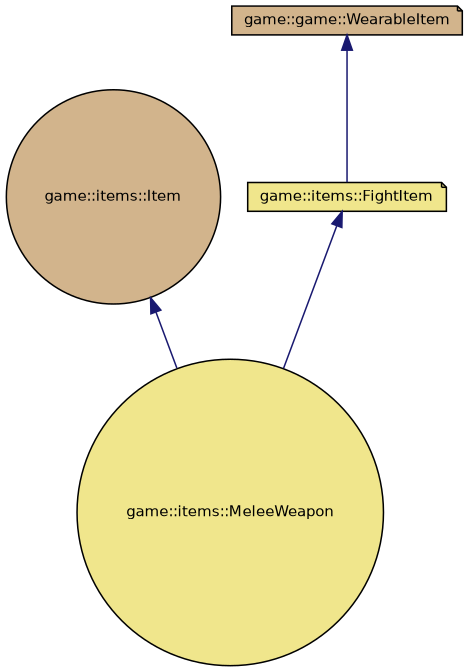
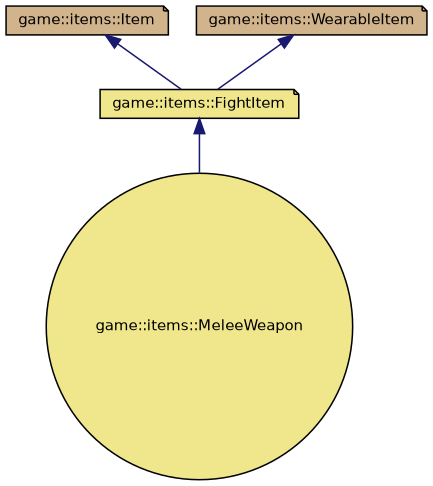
  digraph {
    node [color=black fillcolor=tan fontname=Helvetica fontsize=10 shape=circle style=filled]
    edge [color=midnightblue dir=back fontname=Helvetica fontsize=10 labelfontname=Helvetica labelfontsize=10 style=solid]
-   n1 [fontcolor=black height=0.2 label="game::items::Item" width=0.4]
+   n1 [fontcolor=black height=0.2 label="game::items::Item" shape=note width=0.4]
    n2 [fillcolor=khaki height=0.2 label="game::items::FightItem" shape=note width=0.4]
    n3 [fillcolor=khaki height=0.2 label="game::items::MeleeWeapon" width=0.4]
-   n4 [height=0.2 label="game::game::WearableItem" shape=note width=0.4]
-   n1 -> n3
+   n4 [height=0.2 label="game::items::WearableItem" shape=note width=0.4]
+   n1 -> n2
    n2 -> n3
    n4 -> n2
  }
